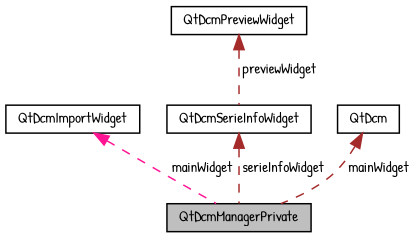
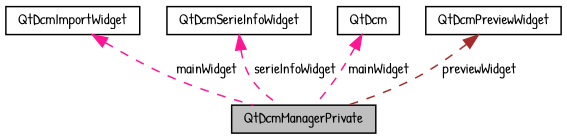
  digraph {
    fontname="Patrick Hand"
    node [color=black fillcolor=white fontname="Patrick Hand" fontsize=10 shape=record style=filled]
    edge [color=deeppink dir=back fontname="Patrick Hand" fontsize=10 labelfontname=Helvetica labelfontsize=10 style=dashed]
    n1 [fillcolor=grey75 fontcolor=black height=0.2 label=QtDcmManagerPrivate width=0.4]
    n2 [height=0.2 label=QtDcmImportWidget width=0.4]
    n3 [height=0.2 label=QtDcmSerieInfoWidget width=0.4]
    n4 [height=0.2 label=QtDcm width=0.4]
    n5 [height=0.2 label=QtDcmPreviewWidget width=0.4]
    n2 -> n1 [label=" mainWidget"]
-   n3 -> n1 [color=brown label=" serieInfoWidget"]
-   n4 -> n1 [color=brown label=" mainWidget"]
-   n5 -> n3 [color=brown label=" previewWidget"]
+   n3 -> n1 [label=" serieInfoWidget"]
+   n4 -> n1 [label=" mainWidget"]
+   n5 -> n1 [color=brown label=" previewWidget"]
  }
